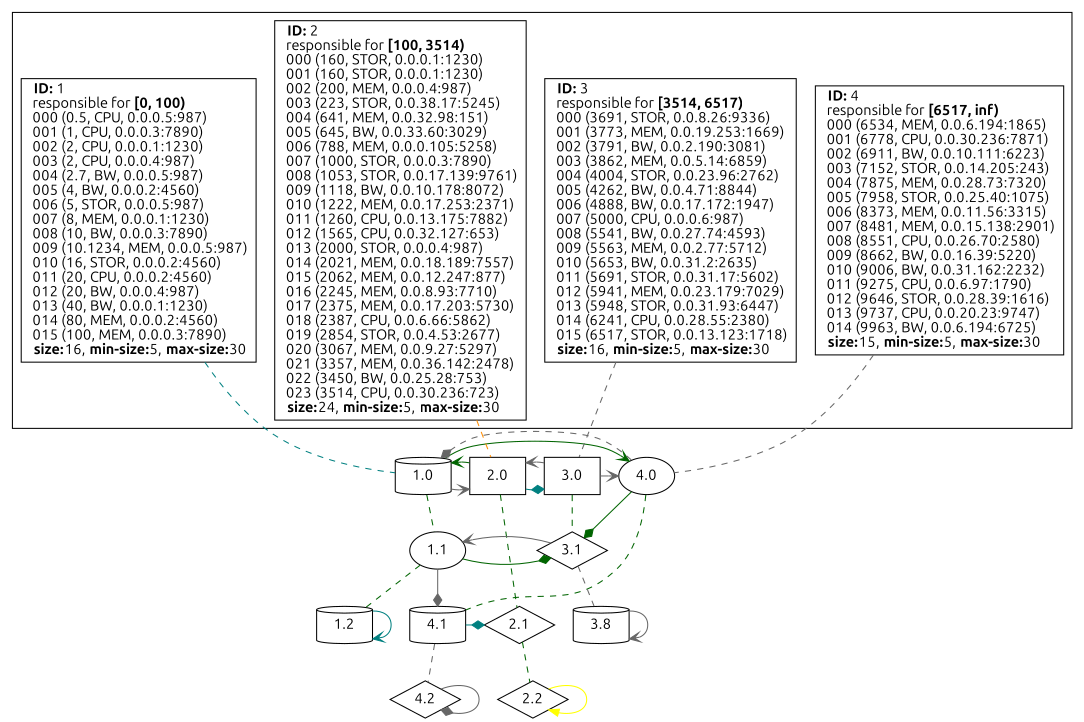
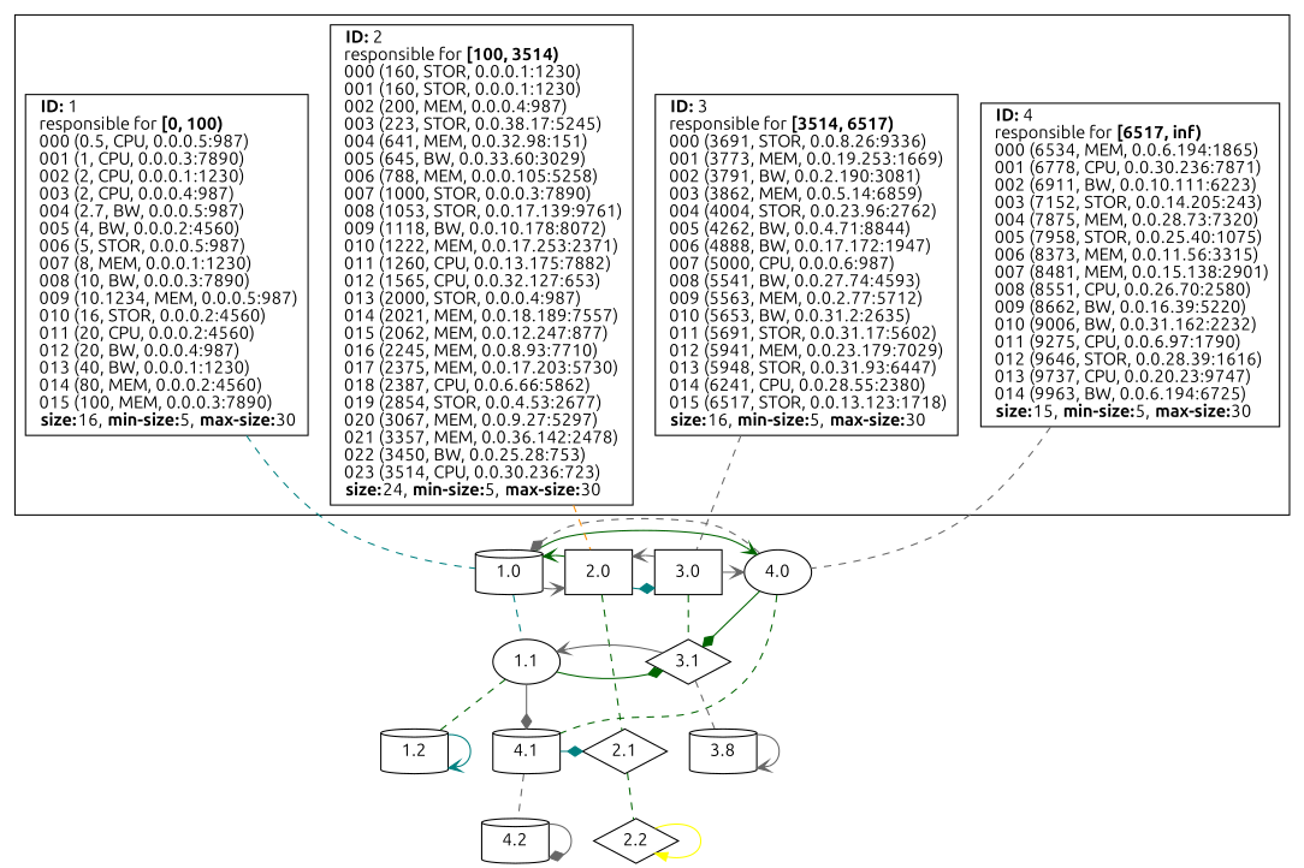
  strict digraph {
    fontname=Ubuntu
    node [fontname=Ubuntu shape=box]
    edge [color=gray40 dir=forward fontname=Ubuntu style=solid]
    1.0 [shape=cylinder]
    2.0
    4.0 [shape=ellipse]
    3.0
    n5 [label=< 				<B>ID:</B> 1<BR ALIGN="LEFT"/> 				responsible for <B>[0, 100)</B><BR ALIGN="LEFT"/> 				000 (0.5, CPU, 0.0.0.5:987)<BR ALIGN="LEFT"/> 				001 (1, CPU, 0.0.0.3:7890)<BR ALIGN="LEFT"/> 				002 (2, CPU, 0.0.0.1:1230)<BR ALIGN="LEFT"/> 				003 (2, CPU, 0.0.0.4:987)<BR ALIGN="LEFT"/> 				004 (2.7, BW, 0.0.0.5:987)<BR ALIGN="LEFT"/> 				005 (4, BW, 0.0.0.2:4560)<BR ALIGN="LEFT"/> 				006 (5, STOR, 0.0.0.5:987)<BR ALIGN="LEFT"/> 				007 (8, MEM, 0.0.0.1:1230)<BR ALIGN="LEFT"/> 				008 (10, BW, 0.0.0.3:7890)<BR ALIGN="LEFT"/> 				009 (10.1234, MEM, 0.0.0.5:987)<BR ALIGN="LEFT"/> 				010 (16, STOR, 0.0.0.2:4560)<BR ALIGN="LEFT"/> 				011 (20, CPU, 0.0.0.2:4560)<BR ALIGN="LEFT"/> 				012 (20, BW, 0.0.0.4:987)<BR ALIGN="LEFT"/> 				013 (40, BW, 0.0.0.1:1230)<BR ALIGN="LEFT"/> 				014 (80, MEM, 0.0.0.2:4560)<BR ALIGN="LEFT"/> 				015 (100, MEM, 0.0.0.3:7890)<BR ALIGN="LEFT"/> 			<B>size:</B>16, <B>min-size:</B>5, <B>max-size:</B>30<BR ALIGN="LEFT"/>			>]
    n6 [label=< 				<B>ID:</B> 2<BR ALIGN="LEFT"/> 				responsible for <B>[100, 3514)</B><BR ALIGN="LEFT"/> 				000 (160, STOR, 0.0.0.1:1230)<BR ALIGN="LEFT"/> 				001 (160, STOR, 0.0.0.1:1230)<BR ALIGN="LEFT"/> 				002 (200, MEM, 0.0.0.4:987)<BR ALIGN="LEFT"/> 				003 (223, STOR, 0.0.38.17:5245)<BR ALIGN="LEFT"/> 				004 (641, MEM, 0.0.32.98:151)<BR ALIGN="LEFT"/> 				005 (645, BW, 0.0.33.60:3029)<BR ALIGN="LEFT"/> 				006 (788, MEM, 0.0.0.105:5258)<BR ALIGN="LEFT"/> 				007 (1000, STOR, 0.0.0.3:7890)<BR ALIGN="LEFT"/> 				008 (1053, STOR, 0.0.17.139:9761)<BR ALIGN="LEFT"/> 				009 (1118, BW, 0.0.10.178:8072)<BR ALIGN="LEFT"/> 				010 (1222, MEM, 0.0.17.253:2371)<BR ALIGN="LEFT"/> 				011 (1260, CPU, 0.0.13.175:7882)<BR ALIGN="LEFT"/> 				012 (1565, CPU, 0.0.32.127:653)<BR ALIGN="LEFT"/> 				013 (2000, STOR, 0.0.0.4:987)<BR ALIGN="LEFT"/> 				014 (2021, MEM, 0.0.18.189:7557)<BR ALIGN="LEFT"/> 				015 (2062, MEM, 0.0.12.247:877)<BR ALIGN="LEFT"/> 				016 (2245, MEM, 0.0.8.93:7710)<BR ALIGN="LEFT"/> 				017 (2375, MEM, 0.0.17.203:5730)<BR ALIGN="LEFT"/> 				018 (2387, CPU, 0.0.6.66:5862)<BR ALIGN="LEFT"/> 				019 (2854, STOR, 0.0.4.53:2677)<BR ALIGN="LEFT"/> 				020 (3067, MEM, 0.0.9.27:5297)<BR ALIGN="LEFT"/> 				021 (3357, MEM, 0.0.36.142:2478)<BR ALIGN="LEFT"/> 				022 (3450, BW, 0.0.25.28:753)<BR ALIGN="LEFT"/> 				023 (3514, CPU, 0.0.30.236:723)<BR ALIGN="LEFT"/> 			<B>size:</B>24, <B>min-size:</B>5, <B>max-size:</B>30<BR ALIGN="LEFT"/>			>]
    n7 [label=< 				<B>ID:</B> 3<BR ALIGN="LEFT"/> 				responsible for <B>[3514, 6517)</B><BR ALIGN="LEFT"/> 				000 (3691, STOR, 0.0.8.26:9336)<BR ALIGN="LEFT"/> 				001 (3773, MEM, 0.0.19.253:1669)<BR ALIGN="LEFT"/> 				002 (3791, BW, 0.0.2.190:3081)<BR ALIGN="LEFT"/> 				003 (3862, MEM, 0.0.5.14:6859)<BR ALIGN="LEFT"/> 				004 (4004, STOR, 0.0.23.96:2762)<BR ALIGN="LEFT"/> 				005 (4262, BW, 0.0.4.71:8844)<BR ALIGN="LEFT"/> 				006 (4888, BW, 0.0.17.172:1947)<BR ALIGN="LEFT"/> 				007 (5000, CPU, 0.0.0.6:987)<BR ALIGN="LEFT"/> 				008 (5541, BW, 0.0.27.74:4593)<BR ALIGN="LEFT"/> 				009 (5563, MEM, 0.0.2.77:5712)<BR ALIGN="LEFT"/> 				010 (5653, BW, 0.0.31.2:2635)<BR ALIGN="LEFT"/> 				011 (5691, STOR, 0.0.31.17:5602)<BR ALIGN="LEFT"/> 				012 (5941, MEM, 0.0.23.179:7029)<BR ALIGN="LEFT"/> 				013 (5948, STOR, 0.0.31.93:6447)<BR ALIGN="LEFT"/> 				014 (6241, CPU, 0.0.28.55:2380)<BR ALIGN="LEFT"/> 				015 (6517, STOR, 0.0.13.123:1718)<BR ALIGN="LEFT"/> 			<B>size:</B>16, <B>min-size:</B>5, <B>max-size:</B>30<BR ALIGN="LEFT"/>			>]
    n8 [label=< 				<B>ID:</B> 4<BR ALIGN="LEFT"/> 				responsible for <B>[6517, inf)</B><BR ALIGN="LEFT"/> 				000 (6534, MEM, 0.0.6.194:1865)<BR ALIGN="LEFT"/> 				001 (6778, CPU, 0.0.30.236:7871)<BR ALIGN="LEFT"/> 				002 (6911, BW, 0.0.10.111:6223)<BR ALIGN="LEFT"/> 				003 (7152, STOR, 0.0.14.205:243)<BR ALIGN="LEFT"/> 				004 (7875, MEM, 0.0.28.73:7320)<BR ALIGN="LEFT"/> 				005 (7958, STOR, 0.0.25.40:1075)<BR ALIGN="LEFT"/> 				006 (8373, MEM, 0.0.11.56:3315)<BR ALIGN="LEFT"/> 				007 (8481, MEM, 0.0.15.138:2901)<BR ALIGN="LEFT"/> 				008 (8551, CPU, 0.0.26.70:2580)<BR ALIGN="LEFT"/> 				009 (8662, BW, 0.0.16.39:5220)<BR ALIGN="LEFT"/> 				010 (9006, BW, 0.0.31.162:2232)<BR ALIGN="LEFT"/> 				011 (9275, CPU, 0.0.6.97:1790)<BR ALIGN="LEFT"/> 				012 (9646, STOR, 0.0.28.39:1616)<BR ALIGN="LEFT"/> 				013 (9737, CPU, 0.0.20.23:9747)<BR ALIGN="LEFT"/> 				014 (9963, BW, 0.0.6.194:6725)<BR ALIGN="LEFT"/> 			<B>size:</B>15, <B>min-size:</B>5, <B>max-size:</B>30<BR ALIGN="LEFT"/>			>]
    1.1 [shape=ellipse]
    3.1 [shape=diamond]
    1.2 [shape=cylinder]
    n12 [label=3.8 shape=cylinder]
    2.1 [shape=diamond]
    4.1 [shape=cylinder]
-   4.2 [shape=diamond]
+   4.2 [shape=cylinder]
    2.2 [shape=diamond]
    subgraph sub_1 {
      label="Level 0"
      rank=same
      1.0
      2.0
      4.0
      3.0
    }
    subgraph cluster_2 {
      rank=same
      n5
      n6
      n7
      n8
    }
    subgraph sub_3 {
      label="Level 1 (0)"
      rank=same
      1.1
      3.1
    }
    subgraph sub_4 {
      label="Level 2 (00)"
      rank=same
      1.2
    }
    subgraph sub_5 {
      label="Level 2 (01)"
      rank=same
      n12
    }
    subgraph sub_6 {
      label="Level 1 (1)"
      rank=same
      2.1
      4.1
    }
    subgraph sub_7 {
      label="Level 2 (10)"
      rank=same
      4.2
    }
    subgraph sub_8 {
      label="Level 2 (11)"
      rank=same
      2.2
    }
    1.0 -> 2.0 [arrowhead=vee]
    1.0 -> 4.0 [arrowhead=vee color=darkgreen]
-   1.0 -> 1.1 [color=darkgreen dir=none style=dashed]
+   1.0 -> 1.1 [color=teal dir=none style=dashed]
    2.0 -> 1.0 [arrowhead=vee color=darkgreen]
    2.0 -> 3.0 [arrowhead=diamond color=teal]
    2.0 -> 2.1 [color=darkgreen dir=none style=dashed]
    4.0 -> 1.0 [arrowhead=diamond style=dashed]
    4.0 -> 3.1 [arrowhead=diamond color=darkgreen]
    4.0 -> 4.1 [color=darkgreen dir=none style=dashed]
    3.0 -> 2.0 [arrowhead=vee]
    3.0 -> 4.0 [arrowhead=vee]
    3.0 -> 3.1 [color=darkgreen dir=none style=dashed]
    n5 -> 1.0 [color=teal dir=none style=dashed]
    n6 -> 2.0 [color=darkorange dir=none style=dashed]
    n7 -> 3.0 [dir=none style=dashed]
    n8 -> 4.0 [dir=none style=dashed]
    1.1 -> 3.1 [arrowhead=diamond color=darkgreen]
    1.1 -> 1.2 [color=darkgreen dir=none style=dashed]
    1.1 -> 4.1 [arrowhead=diamond]
    3.1 -> 1.1 [arrowhead=vee]
    3.1 -> n12 [dir=none style=dashed]
    1.2 -> 1.2 [arrowhead=vee color=teal]
    n12 -> n12 [arrowhead=vee]
    2.1 -> 2.2 [color=darkgreen dir=none style=dashed]
    4.1 -> 2.1 [arrowhead=diamond color=teal]
    4.1 -> 4.2 [dir=none style=dashed]
    4.2 -> 4.2 [arrowhead=diamond]
    2.2 -> 2.2 [color=yellow]
  }
